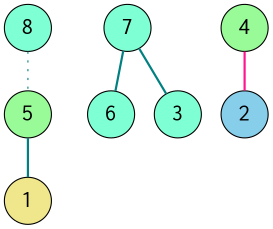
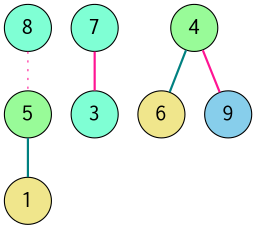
  graph {
    node [fillcolor=aquamarine fixedsize=true fontname=courier fontsize=22 heigth=0.6 shape=circle style=filled]
    edge [color=teal style=bold]
    n1 [label=8 width=0.6]
    n2 [fillcolor=palegreen label=5 width=0.6]
    n3 [fillcolor=khaki label=1 width=0.6]
    n4 [label=7 width=0.6]
-   n5 [label=6 width=0.6]
+   n5 [fillcolor=khaki label=6 width=0.6]
    n6 [label=3 width=0.6]
    n7 [fillcolor=palegreen label=4 width=0.6]
-   n8 [fillcolor=skyblue label=2 width=0.6]
-   n1 -- n2 [style=dotted]
+   n8 [fillcolor=skyblue label=9 width=0.6]
+   n1 -- n2 [color=deeppink style=dotted]
    n2 -- n3
-   n4 -- n5
-   n4 -- n6
+   n7 -- n5
+   n4 -- n6 [color=deeppink]
    n7 -- n8 [color=deeppink]
  }
